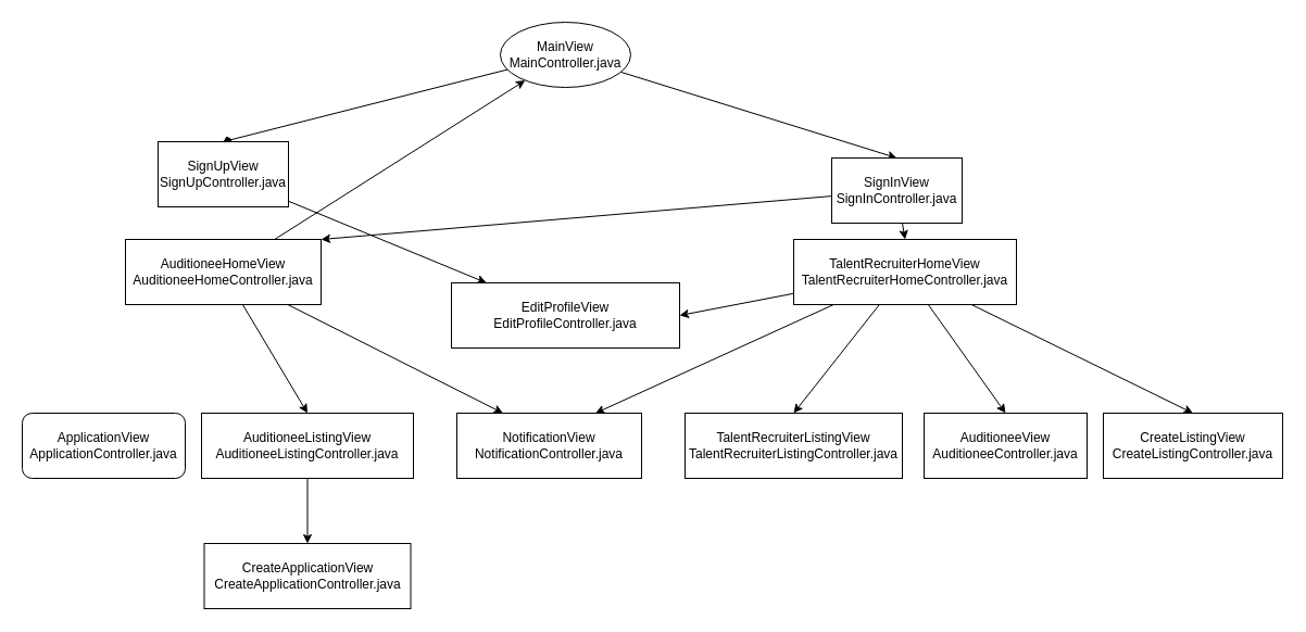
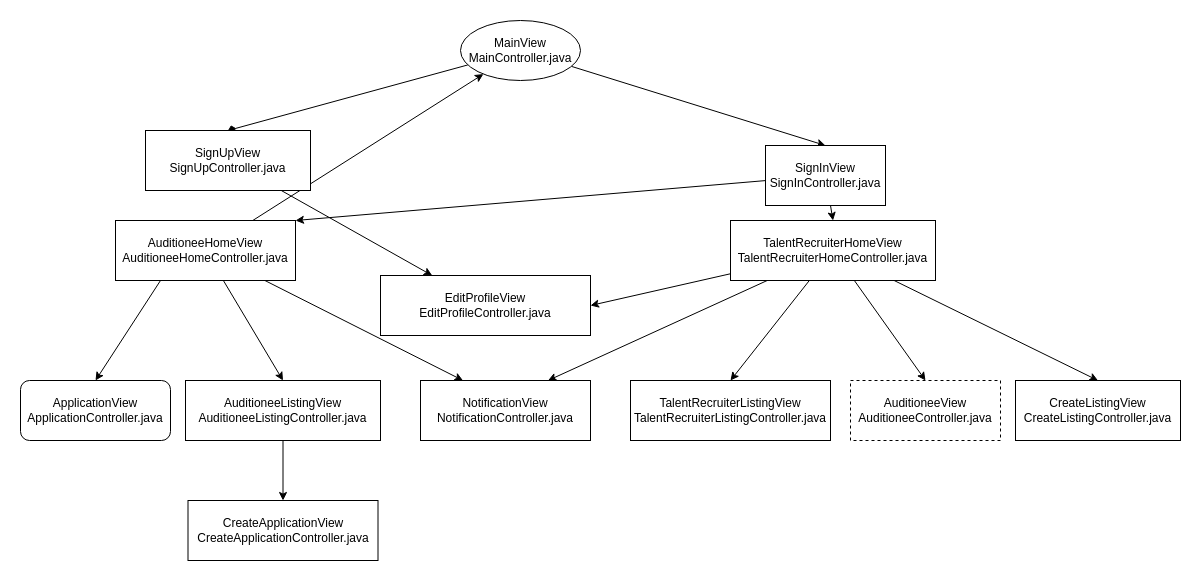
  <mxCell id="0" />
  <mxCell id="1" parent="0" />
  <mxCell id="2" style="edgeStyle=none;html=1;entryX=0.5;entryY=0;entryDx=0;entryDy=0;" edge="1" parent="1" source="6" target="7"><mxGeometry relative="1" as="geometry" /></mxCell>
  <mxCell id="3" style="edgeStyle=none;html=1;entryX=0.5;entryY=0;entryDx=0;entryDy=0;exitX=0.5;exitY=1;exitDx=0;exitDy=0;" edge="1" parent="1" source="7"><mxGeometry relative="1" as="geometry"><mxPoint x="282.5" y="500" as="targetPoint" /></mxGeometry></mxCell>
  <mxCell id="4" style="edgeStyle=none;html=1;entryX=0.25;entryY=0;entryDx=0;entryDy=0;" edge="1" parent="1" source="6" target="26"><mxGeometry relative="1" as="geometry" /></mxCell>
  <mxCell id="5" style="edgeStyle=none;html=1;" edge="1" parent="1" source="6" target="10"><mxGeometry relative="1" as="geometry" /></mxCell>
  <mxCell id="6" value="AuditioneeHomeView&lt;div&gt;AuditioneeHomeController.java&lt;/div&gt;" style="whiteSpace=wrap;html=1;" vertex="1" parent="1"><mxGeometry x="115" y="220" width="180" height="60" as="geometry" /></mxCell>
  <mxCell id="7" value="AuditioneeListingView&lt;div&gt;AuditioneeListingController.java&lt;/div&gt;" style="whiteSpace=wrap;html=1;" vertex="1" parent="1"><mxGeometry x="185" y="380" width="195" height="60" as="geometry" /></mxCell>
  <mxCell id="8" style="edgeStyle=none;html=1;entryX=0.5;entryY=0;entryDx=0;entryDy=0;endArrow=diamond;" edge="1" parent="1" source="10" target="15"><mxGeometry relative="1" as="geometry" /></mxCell>
  <mxCell id="9" style="edgeStyle=none;html=1;entryX=0.5;entryY=0;entryDx=0;entryDy=0;" edge="1" parent="1" source="10" target="13"><mxGeometry relative="1" as="geometry" /></mxCell>
  <mxCell id="10" value="MainView&lt;div&gt;MainController.java&lt;/div&gt;" style="ellipse;whiteSpace=wrap;html=1;" vertex="1" parent="1"><mxGeometry x="460" y="20" width="120" height="60" as="geometry" /></mxCell>
  <mxCell id="11" style="edgeStyle=none;html=1;entryX=1;entryY=0;entryDx=0;entryDy=0;" edge="1" parent="1" source="13" target="6"><mxGeometry relative="1" as="geometry" /></mxCell>
  <mxCell id="12" style="edgeStyle=none;html=1;entryX=0.5;entryY=0;entryDx=0;entryDy=0;" edge="1" parent="1" source="13" target="21"><mxGeometry relative="1" as="geometry" /></mxCell>
  <mxCell id="13" value="SignInView&lt;div&gt;SignInController.java&lt;/div&gt;" style="whiteSpace=wrap;html=1;" vertex="1" parent="1"><mxGeometry x="765" y="145" width="120" height="60" as="geometry" /></mxCell>
  <mxCell id="14" style="edgeStyle=none;html=1;" edge="1" parent="1" source="15" target="27"><mxGeometry relative="1" as="geometry" /></mxCell>
- <mxCell id="15" value="SignUpView&lt;div&gt;SignUpController.java&lt;/div&gt;" style="whiteSpace=wrap;html=1;" vertex="1" parent="1"><mxGeometry x="145" y="130" width="120" height="60" as="geometry" /></mxCell>
+ <mxCell id="15" value="SignUpView&lt;div&gt;SignUpController.java&lt;/div&gt;" style="whiteSpace=wrap;html=1;" vertex="1" parent="1"><mxGeometry x="145" y="130" width="165" height="60" as="geometry" /></mxCell>
  <mxCell id="16" style="edgeStyle=none;html=1;entryX=0.5;entryY=0;entryDx=0;entryDy=0;" edge="1" parent="1" source="21" target="22"><mxGeometry relative="1" as="geometry" /></mxCell>
  <mxCell id="17" style="edgeStyle=none;html=1;entryX=0.5;entryY=0;entryDx=0;entryDy=0;" edge="1" parent="1" source="21" target="23"><mxGeometry relative="1" as="geometry" /></mxCell>
  <mxCell id="18" style="edgeStyle=none;html=1;entryX=0.5;entryY=0;entryDx=0;entryDy=0;" edge="1" parent="1" source="21" target="24"><mxGeometry relative="1" as="geometry" /></mxCell>
  <mxCell id="19" style="edgeStyle=none;html=1;entryX=0.75;entryY=0;entryDx=0;entryDy=0;" edge="1" parent="1" source="21" target="26"><mxGeometry relative="1" as="geometry" /></mxCell>
  <mxCell id="20" style="edgeStyle=none;html=1;entryX=1;entryY=0.5;entryDx=0;entryDy=0;" edge="1" parent="1" source="21" target="27"><mxGeometry relative="1" as="geometry" /></mxCell>
  <mxCell id="21" value="TalentRecruiterHomeView&lt;div&gt;TalentRecruiterHomeController.java&lt;/div&gt;" style="whiteSpace=wrap;html=1;" vertex="1" parent="1"><mxGeometry x="730" y="220" width="205" height="60" as="geometry" /></mxCell>
  <mxCell id="22" value="TalentRecruiterListingView&lt;div&gt;TalentRecruiterListingController.java&lt;/div&gt;" style="whiteSpace=wrap;html=1;" vertex="1" parent="1"><mxGeometry x="630" y="380" width="200" height="60" as="geometry" /></mxCell>
- <mxCell id="23" value="AuditioneeView&lt;div&gt;AuditioneeController.java&lt;/div&gt;" style="whiteSpace=wrap;html=1;" vertex="1" parent="1"><mxGeometry x="850" y="380" width="150" height="60" as="geometry" /></mxCell>
+ <mxCell id="23" value="AuditioneeView&lt;div&gt;AuditioneeController.java&lt;/div&gt;" style="whiteSpace=wrap;html=1;dashed=1;" vertex="1" parent="1"><mxGeometry x="850" y="380" width="150" height="60" as="geometry" /></mxCell>
  <mxCell id="24" value="CreateListingView&lt;div&gt;CreateListingController.java&lt;/div&gt;" style="whiteSpace=wrap;html=1;" vertex="1" parent="1"><mxGeometry x="1015" y="380" width="165" height="60" as="geometry" /></mxCell>
  <mxCell id="25" value="CreateApplicationView&lt;div&gt;CreateApplicationController.java&lt;/div&gt;" style="whiteSpace=wrap;html=1;" vertex="1" parent="1"><mxGeometry x="187.5" y="500" width="190" height="60" as="geometry" /></mxCell>
  <mxCell id="26" value="NotificationView&lt;div&gt;NotificationController.java&lt;/div&gt;" style="whiteSpace=wrap;html=1;" vertex="1" parent="1"><mxGeometry x="420" y="380" width="170" height="60" as="geometry" /></mxCell>
- <mxCell id="27" value="EditProfileView&lt;div&gt;EditProfileController.java&lt;/div&gt;" style="whiteSpace=wrap;html=1;" vertex="1" parent="1"><mxGeometry x="415" y="260" width="210" height="60" as="geometry" /></mxCell>
+ <mxCell id="27" value="EditProfileView&lt;div&gt;EditProfileController.java&lt;/div&gt;" style="whiteSpace=wrap;html=1;" vertex="1" parent="1"><mxGeometry x="380" y="275" width="210" height="60" as="geometry" /></mxCell>
+ <mxCell id="28" style="edgeStyle=none;html=1;entryX=0.5;entryY=0;entryDx=0;entryDy=0;exitX=0.25;exitY=1;exitDx=0;exitDy=0;" edge="1" parent="1" source="6" target="29"><mxGeometry relative="1" as="geometry"><mxPoint x="95.5" y="320" as="sourcePoint" /></mxGeometry></mxCell>
  <mxCell id="29" value="ApplicationView&lt;div&gt;ApplicationController.java&lt;/div&gt;" style="whiteSpace=wrap;html=1;rounded=1;" vertex="1" parent="1"><mxGeometry y="380" width="150" height="60" as="geometry" x="20" /></mxCell>
